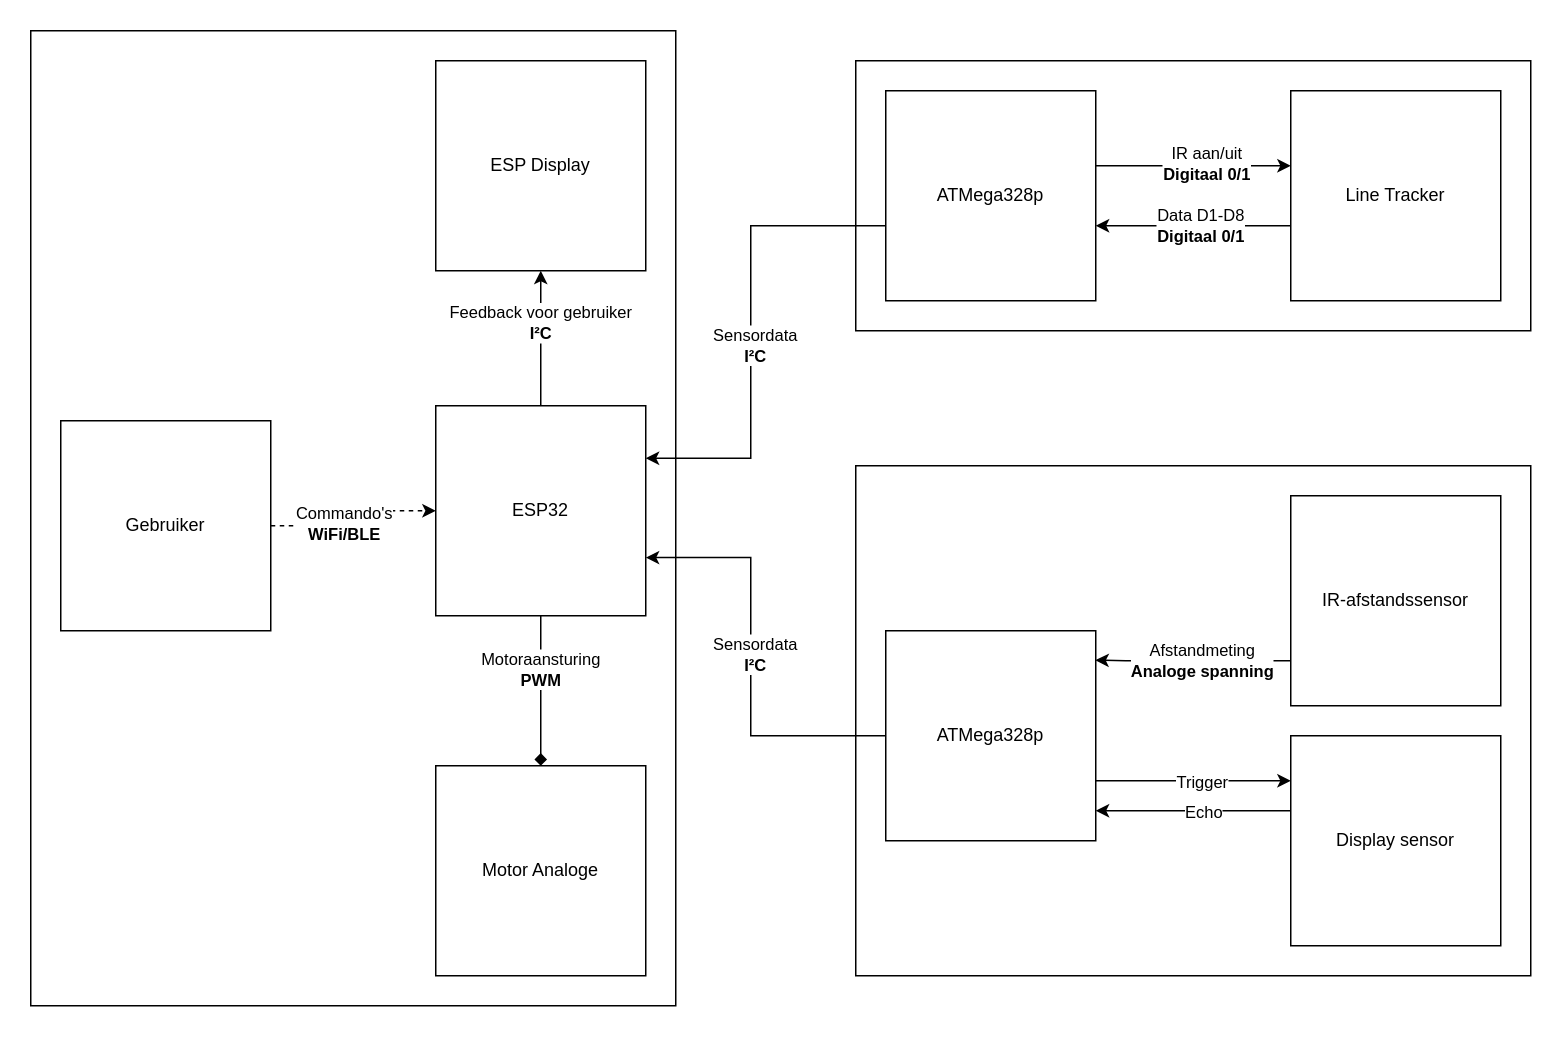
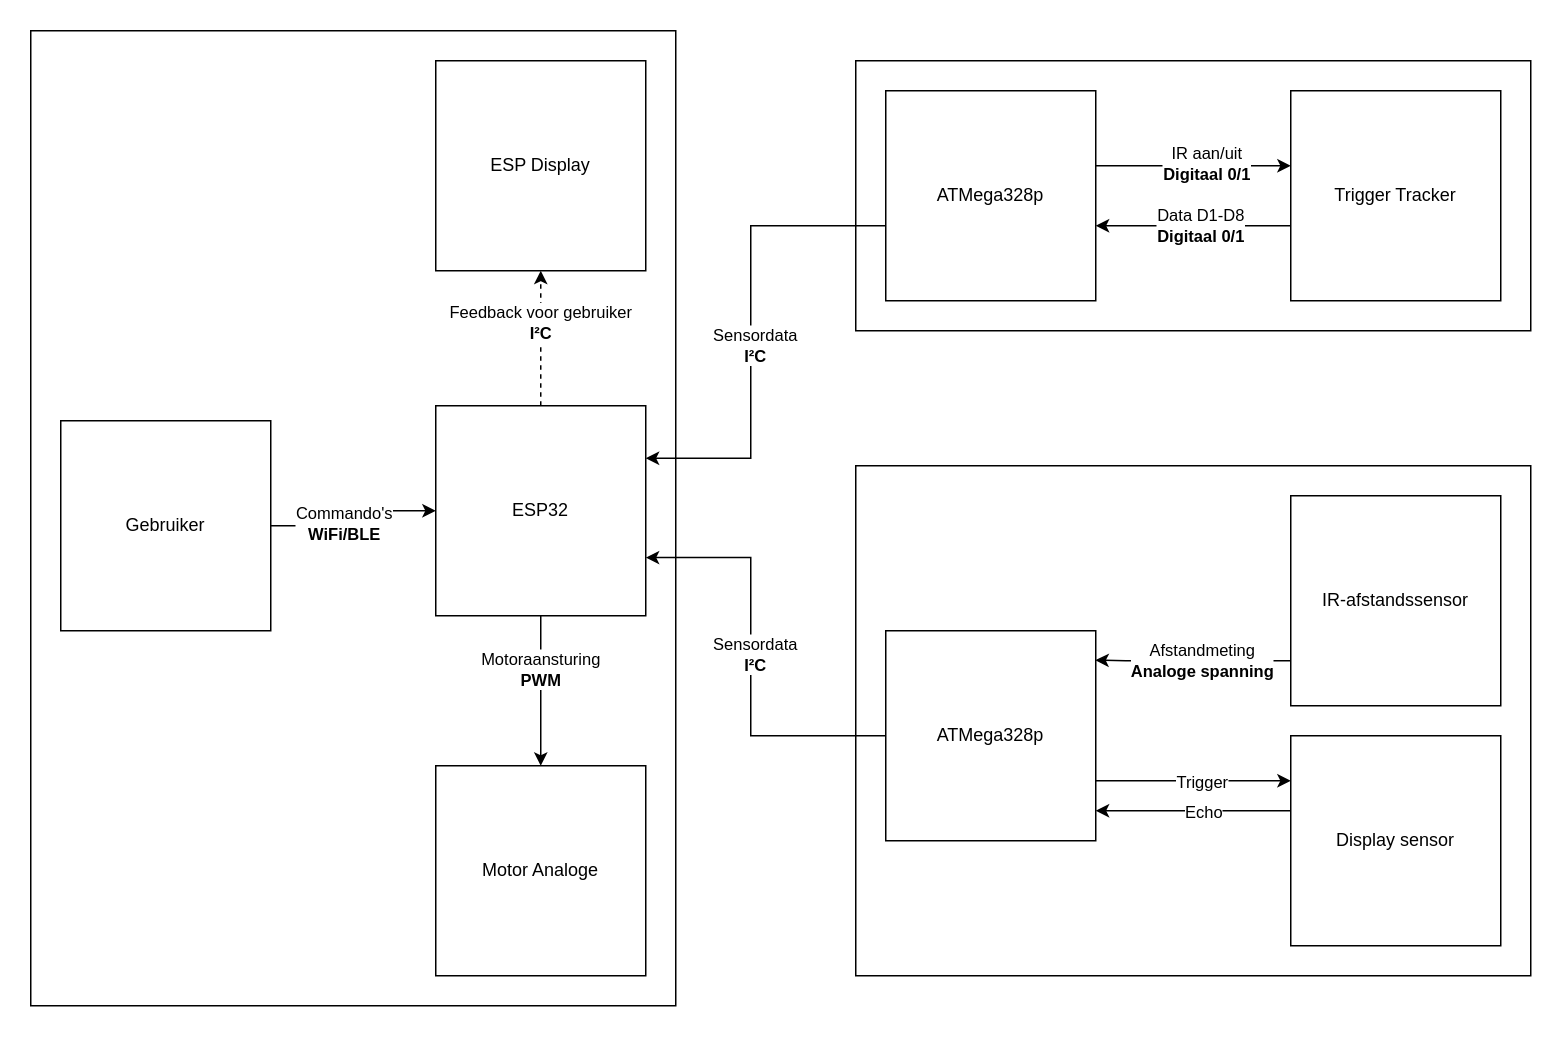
  <mxCell id="0" />
  <mxCell id="1" parent="0" />
  <mxCell id="2" value="" style="rounded=0;whiteSpace=wrap;html=1;" vertex="1" parent="1"><mxGeometry x="570" y="310" width="450" height="340" as="geometry" /></mxCell>
  <mxCell id="3" value="" style="rounded=0;whiteSpace=wrap;html=1;" vertex="1" parent="1"><mxGeometry x="570" y="40" width="450" height="180" as="geometry" /></mxCell>
  <mxCell id="4" value="" style="rounded=0;whiteSpace=wrap;html=1;" vertex="1" parent="1"><mxGeometry x="20" y="20" width="430" height="650" as="geometry" /></mxCell>
- <mxCell id="5" value="" style="edgeStyle=orthogonalEdgeStyle;rounded=0;orthogonalLoop=1;jettySize=auto;html=1;" edge="1" parent="1" source="11" target="13"><mxGeometry relative="1" as="geometry" /></mxCell>
+ <mxCell id="5" value="" style="edgeStyle=orthogonalEdgeStyle;rounded=0;orthogonalLoop=1;jettySize=auto;html=1;dashed=1;" edge="1" parent="1" source="11" target="13"><mxGeometry relative="1" as="geometry" /></mxCell>
  <mxCell id="6" value="Feedback voor gebruiker&lt;br&gt;&lt;b&gt;I²C&lt;/b&gt;" style="edgeLabel;html=1;align=center;verticalAlign=middle;resizable=0;points=[];" vertex="1" connectable="0" parent="5"><mxGeometry x="0.248" y="1" relative="1" as="geometry"><mxPoint as="offset" /></mxGeometry></mxCell>
- <mxCell id="7" value="" style="edgeStyle=orthogonalEdgeStyle;rounded=0;orthogonalLoop=1;jettySize=auto;html=1;endArrow=diamond;" edge="1" parent="1" source="11" target="12"><mxGeometry relative="1" as="geometry" /></mxCell>
+ <mxCell id="7" value="" style="edgeStyle=orthogonalEdgeStyle;rounded=0;orthogonalLoop=1;jettySize=auto;html=1;" edge="1" parent="1" source="11" target="12"><mxGeometry relative="1" as="geometry" /></mxCell>
  <mxCell id="8" value="Motoraansturing&lt;br&gt;&lt;b&gt;PWM&lt;/b&gt;" style="edgeLabel;html=1;align=center;verticalAlign=middle;resizable=0;points=[];" vertex="1" connectable="0" parent="7"><mxGeometry x="-0.294" y="-1" relative="1" as="geometry"><mxPoint as="offset" /></mxGeometry></mxCell>
  <mxCell id="9" style="edgeStyle=orthogonalEdgeStyle;rounded=0;orthogonalLoop=1;jettySize=auto;html=1;entryX=0;entryY=0.5;entryDx=0;entryDy=0;startArrow=classic;startFill=1;endArrow=none;endFill=0;exitX=1;exitY=0.723;exitDx=0;exitDy=0;exitPerimeter=0;" edge="1" parent="1" source="11" target="21"><mxGeometry relative="1" as="geometry"><Array as="points"><mxPoint x="500" y="371" /><mxPoint x="500" y="490" /></Array></mxGeometry></mxCell>
  <mxCell id="10" value="Sensordata&lt;br&gt;&lt;b&gt;I²C&lt;/b&gt;" style="edgeLabel;html=1;align=center;verticalAlign=middle;resizable=0;points=[];" vertex="1" connectable="0" parent="9"><mxGeometry x="0.118" y="2" relative="1" as="geometry"><mxPoint y="-22" as="offset" /></mxGeometry></mxCell>
  <mxCell id="11" value="ESP32" style="whiteSpace=wrap;html=1;aspect=fixed;" vertex="1" parent="1"><mxGeometry x="290" y="270" width="140" height="140" as="geometry" /></mxCell>
  <mxCell id="12" value="Motor Analoge" style="whiteSpace=wrap;html=1;aspect=fixed;" vertex="1" parent="1"><mxGeometry x="290" y="510" width="140" height="140" as="geometry" /></mxCell>
  <mxCell id="13" value="ESP Display" style="whiteSpace=wrap;html=1;aspect=fixed;" vertex="1" parent="1"><mxGeometry x="290" y="40" width="140" height="140" as="geometry" /></mxCell>
  <mxCell id="14" value="" style="edgeStyle=orthogonalEdgeStyle;rounded=0;orthogonalLoop=1;jettySize=auto;html=1;" edge="1" parent="1" source="18" target="24"><mxGeometry relative="1" as="geometry"><Array as="points"><mxPoint x="790" y="110" /><mxPoint x="790" y="110" /></Array></mxGeometry></mxCell>
  <mxCell id="15" value="IR aan/uit&lt;br&gt;&lt;b&gt;Digitaal 0/1&lt;/b&gt;" style="edgeLabel;html=1;align=center;verticalAlign=middle;resizable=0;points=[];" vertex="1" connectable="0" parent="14"><mxGeometry x="0.254" y="2" relative="1" as="geometry"><mxPoint x="-9" as="offset" /></mxGeometry></mxCell>
  <mxCell id="16" style="edgeStyle=orthogonalEdgeStyle;rounded=0;orthogonalLoop=1;jettySize=auto;html=1;entryX=1;entryY=0.25;entryDx=0;entryDy=0;startArrow=none;startFill=0;endArrow=classic;endFill=1;" edge="1" parent="1" source="18" target="11"><mxGeometry relative="1" as="geometry"><Array as="points"><mxPoint x="500" y="150" /><mxPoint x="500" y="305" /></Array></mxGeometry></mxCell>
  <mxCell id="17" value="Sensordata&lt;br&gt;&lt;b&gt;I²C&lt;/b&gt;" style="edgeLabel;html=1;align=center;verticalAlign=middle;resizable=0;points=[];" vertex="1" connectable="0" parent="16"><mxGeometry x="0.211" y="2" relative="1" as="geometry"><mxPoint y="-22" as="offset" /></mxGeometry></mxCell>
  <mxCell id="18" value="ATMega328p" style="whiteSpace=wrap;html=1;aspect=fixed;" vertex="1" parent="1"><mxGeometry x="590" y="60" width="140" height="140" as="geometry" /></mxCell>
  <mxCell id="19" value="" style="edgeStyle=orthogonalEdgeStyle;rounded=0;orthogonalLoop=1;jettySize=auto;html=1;" edge="1" parent="1" source="21" target="30"><mxGeometry relative="1" as="geometry"><Array as="points"><mxPoint x="820" y="520" /><mxPoint x="820" y="520" /></Array></mxGeometry></mxCell>
  <mxCell id="20" value="Trigger" style="edgeLabel;html=1;align=center;verticalAlign=middle;resizable=0;points=[];" vertex="1" connectable="0" parent="19"><mxGeometry x="0.294" y="-3" relative="1" as="geometry"><mxPoint x="-14" y="-3" as="offset" /></mxGeometry></mxCell>
  <mxCell id="21" value="ATMega328p" style="whiteSpace=wrap;html=1;aspect=fixed;" vertex="1" parent="1"><mxGeometry x="590" y="420" width="140" height="140" as="geometry" /></mxCell>
  <mxCell id="22" value="" style="edgeStyle=orthogonalEdgeStyle;rounded=0;orthogonalLoop=1;jettySize=auto;html=1;" edge="1" parent="1" source="24" target="18"><mxGeometry relative="1" as="geometry"><Array as="points"><mxPoint x="820" y="150" /><mxPoint x="820" y="150" /></Array></mxGeometry></mxCell>
  <mxCell id="23" value="Data D1-D8&lt;br&gt;&lt;b&gt;Digitaal 0/1&lt;/b&gt;" style="edgeLabel;html=1;align=center;verticalAlign=middle;resizable=0;points=[];" vertex="1" connectable="0" parent="22"><mxGeometry x="0.223" y="-1" relative="1" as="geometry"><mxPoint x="18" as="offset" /></mxGeometry></mxCell>
- <mxCell id="24" value="Line Tracker" style="whiteSpace=wrap;html=1;aspect=fixed;" vertex="1" parent="1"><mxGeometry x="860" y="60" width="140" height="140" as="geometry" /></mxCell>
+ <mxCell id="24" value="Trigger Tracker" style="whiteSpace=wrap;html=1;aspect=fixed;" vertex="1" parent="1"><mxGeometry x="860" y="60" width="140" height="140" as="geometry" /></mxCell>
  <mxCell id="25" value="" style="edgeStyle=orthogonalEdgeStyle;rounded=0;orthogonalLoop=1;jettySize=auto;html=1;entryX=0.998;entryY=0.14;entryDx=0;entryDy=0;entryPerimeter=0;" edge="1" parent="1" target="21"><mxGeometry relative="1" as="geometry"><mxPoint x="860" y="440" as="sourcePoint" /><mxPoint x="750" y="440" as="targetPoint" /><Array as="points"><mxPoint x="750" y="440" /></Array></mxGeometry></mxCell>
  <mxCell id="26" value="Afstandmeting&lt;br&gt;&lt;b&gt;Analoge spanning&lt;/b&gt;" style="edgeLabel;html=1;align=center;verticalAlign=middle;resizable=0;points=[];" vertex="1" connectable="0" parent="25"><mxGeometry x="-0.279" y="-1" relative="1" as="geometry"><mxPoint x="-13" as="offset" /></mxGeometry></mxCell>
  <mxCell id="27" value="IR-afstandssensor" style="whiteSpace=wrap;html=1;aspect=fixed;" vertex="1" parent="1"><mxGeometry x="860" y="330" width="140" height="140" as="geometry" /></mxCell>
  <mxCell id="28" value="" style="edgeStyle=orthogonalEdgeStyle;rounded=0;orthogonalLoop=1;jettySize=auto;html=1;" edge="1" parent="1" source="30" target="21"><mxGeometry relative="1" as="geometry"><Array as="points"><mxPoint x="760" y="540" /><mxPoint x="760" y="540" /></Array></mxGeometry></mxCell>
  <mxCell id="29" value="Echo" style="edgeLabel;html=1;align=center;verticalAlign=middle;resizable=0;points=[];" vertex="1" connectable="0" parent="28"><mxGeometry x="-0.379" relative="1" as="geometry"><mxPoint x="-19" as="offset" /></mxGeometry></mxCell>
  <mxCell id="30" value="Display sensor" style="whiteSpace=wrap;html=1;aspect=fixed;" vertex="1" parent="1"><mxGeometry x="860" y="490" width="140" height="140" as="geometry" /></mxCell>
- <mxCell id="31" value="" style="edgeStyle=orthogonalEdgeStyle;rounded=0;orthogonalLoop=1;jettySize=auto;html=1;dashed=1;" edge="1" parent="1" source="33" target="11"><mxGeometry relative="1" as="geometry" /></mxCell>
+ <mxCell id="31" value="" style="edgeStyle=orthogonalEdgeStyle;rounded=0;orthogonalLoop=1;jettySize=auto;html=1;" edge="1" parent="1" source="33" target="11"><mxGeometry relative="1" as="geometry" /></mxCell>
  <mxCell id="32" value="Commando's&lt;br&gt;&lt;b&gt;WiFi/BLE&lt;/b&gt;" style="edgeLabel;html=1;align=center;verticalAlign=middle;resizable=0;points=[];" vertex="1" connectable="0" parent="31"><mxGeometry x="-0.2" y="2" relative="1" as="geometry"><mxPoint as="offset" /></mxGeometry></mxCell>
  <mxCell id="33" value="Gebruiker" style="whiteSpace=wrap;html=1;aspect=fixed;" vertex="1" parent="1"><mxGeometry x="40" y="280" width="140" height="140" as="geometry" /></mxCell>
